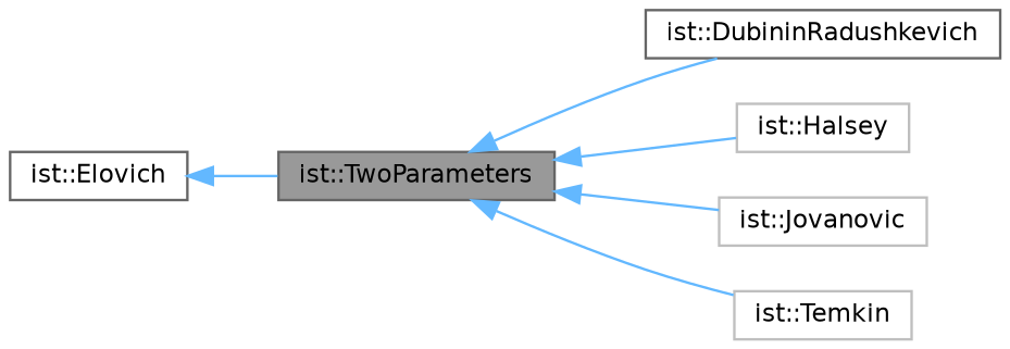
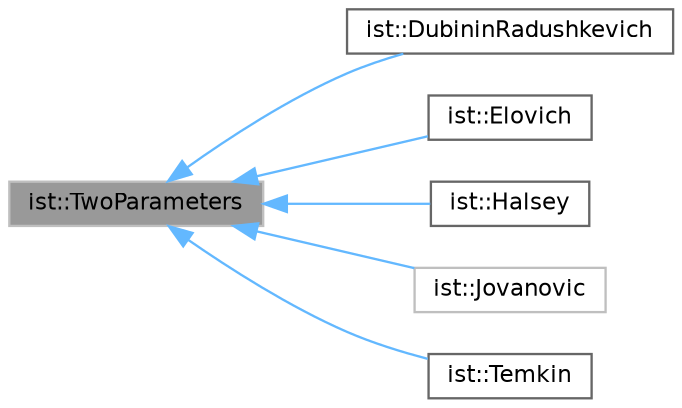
  digraph {
    rankdir=LR
    node [color=gray40 fillcolor=white fontname=Helvetica fontsize=10 shape=box style=filled]
    edge [color=steelblue1 dir=back fontname=Helvetica fontsize=10 labelfontname=Helvetica labelfontsize=10 style=solid]
-   n1 [fillcolor=grey60 fontcolor=black height=0.2 label="ist::TwoParameters" width=0.4]
+   n1 [color=grey75 fillcolor=grey60 fontcolor=black height=0.2 label="ist::TwoParameters" width=0.4]
    n2 [height=0.2 label="ist::DubininRadushkevich" width=0.4]
    n3 [height=0.2 label="ist::Elovich" width=0.4]
-   n4 [color=grey75 height=0.2 label="ist::Halsey" width=0.4]
+   n4 [height=0.2 label="ist::Halsey" width=0.4]
    n5 [color=grey75 height=0.2 label="ist::Jovanovic" width=0.4]
-   n6 [color=grey75 height=0.2 label="ist::Temkin" width=0.4]
+   n6 [height=0.2 label="ist::Temkin" width=0.4]
    n1 -> n2
-   n3 -> n1
+   n1 -> n3
    n1 -> n4
    n1 -> n5
    n1 -> n6
  }
